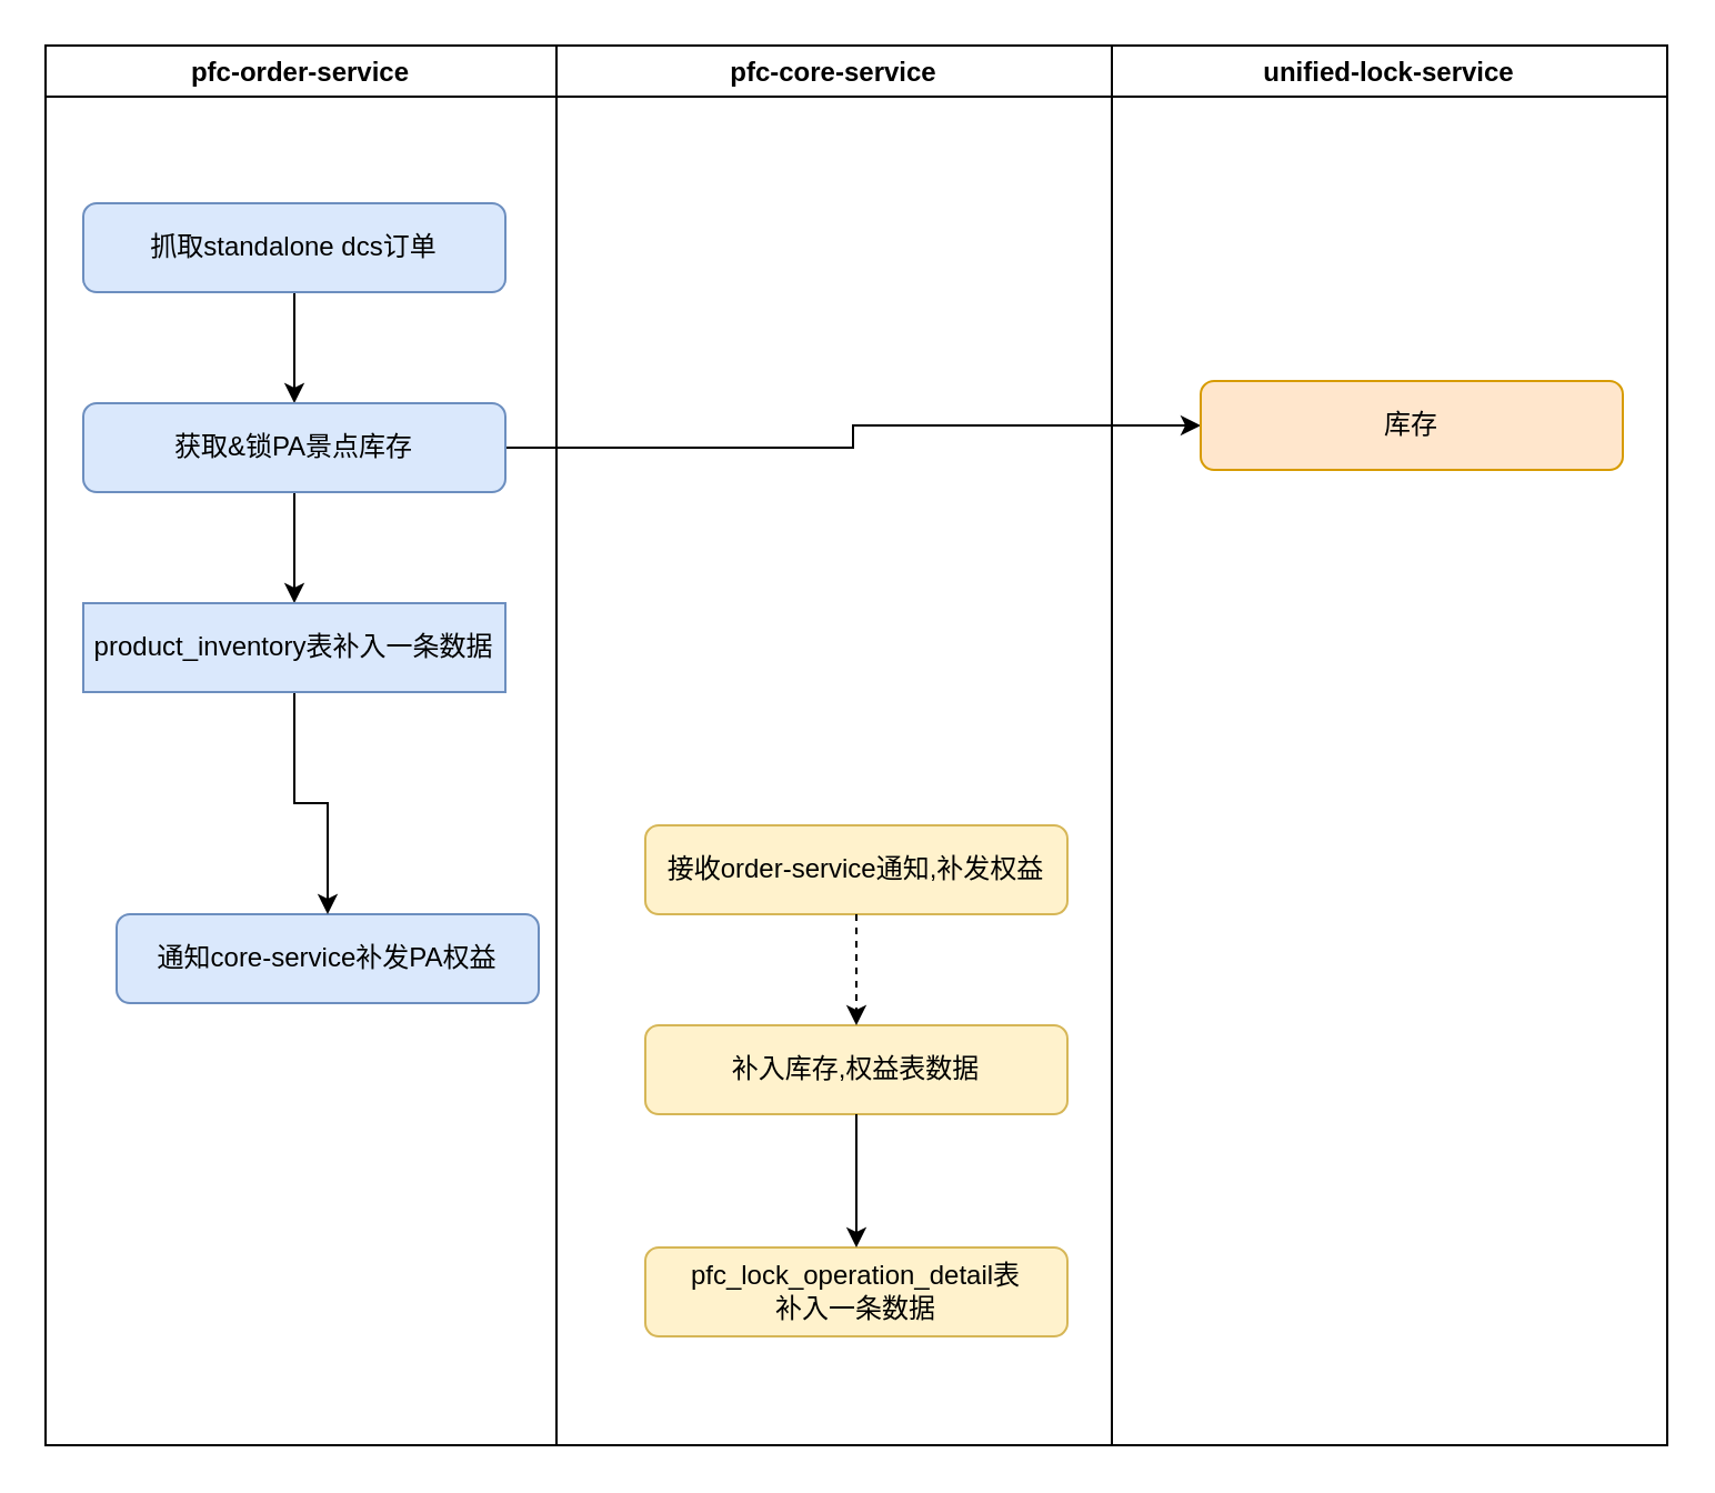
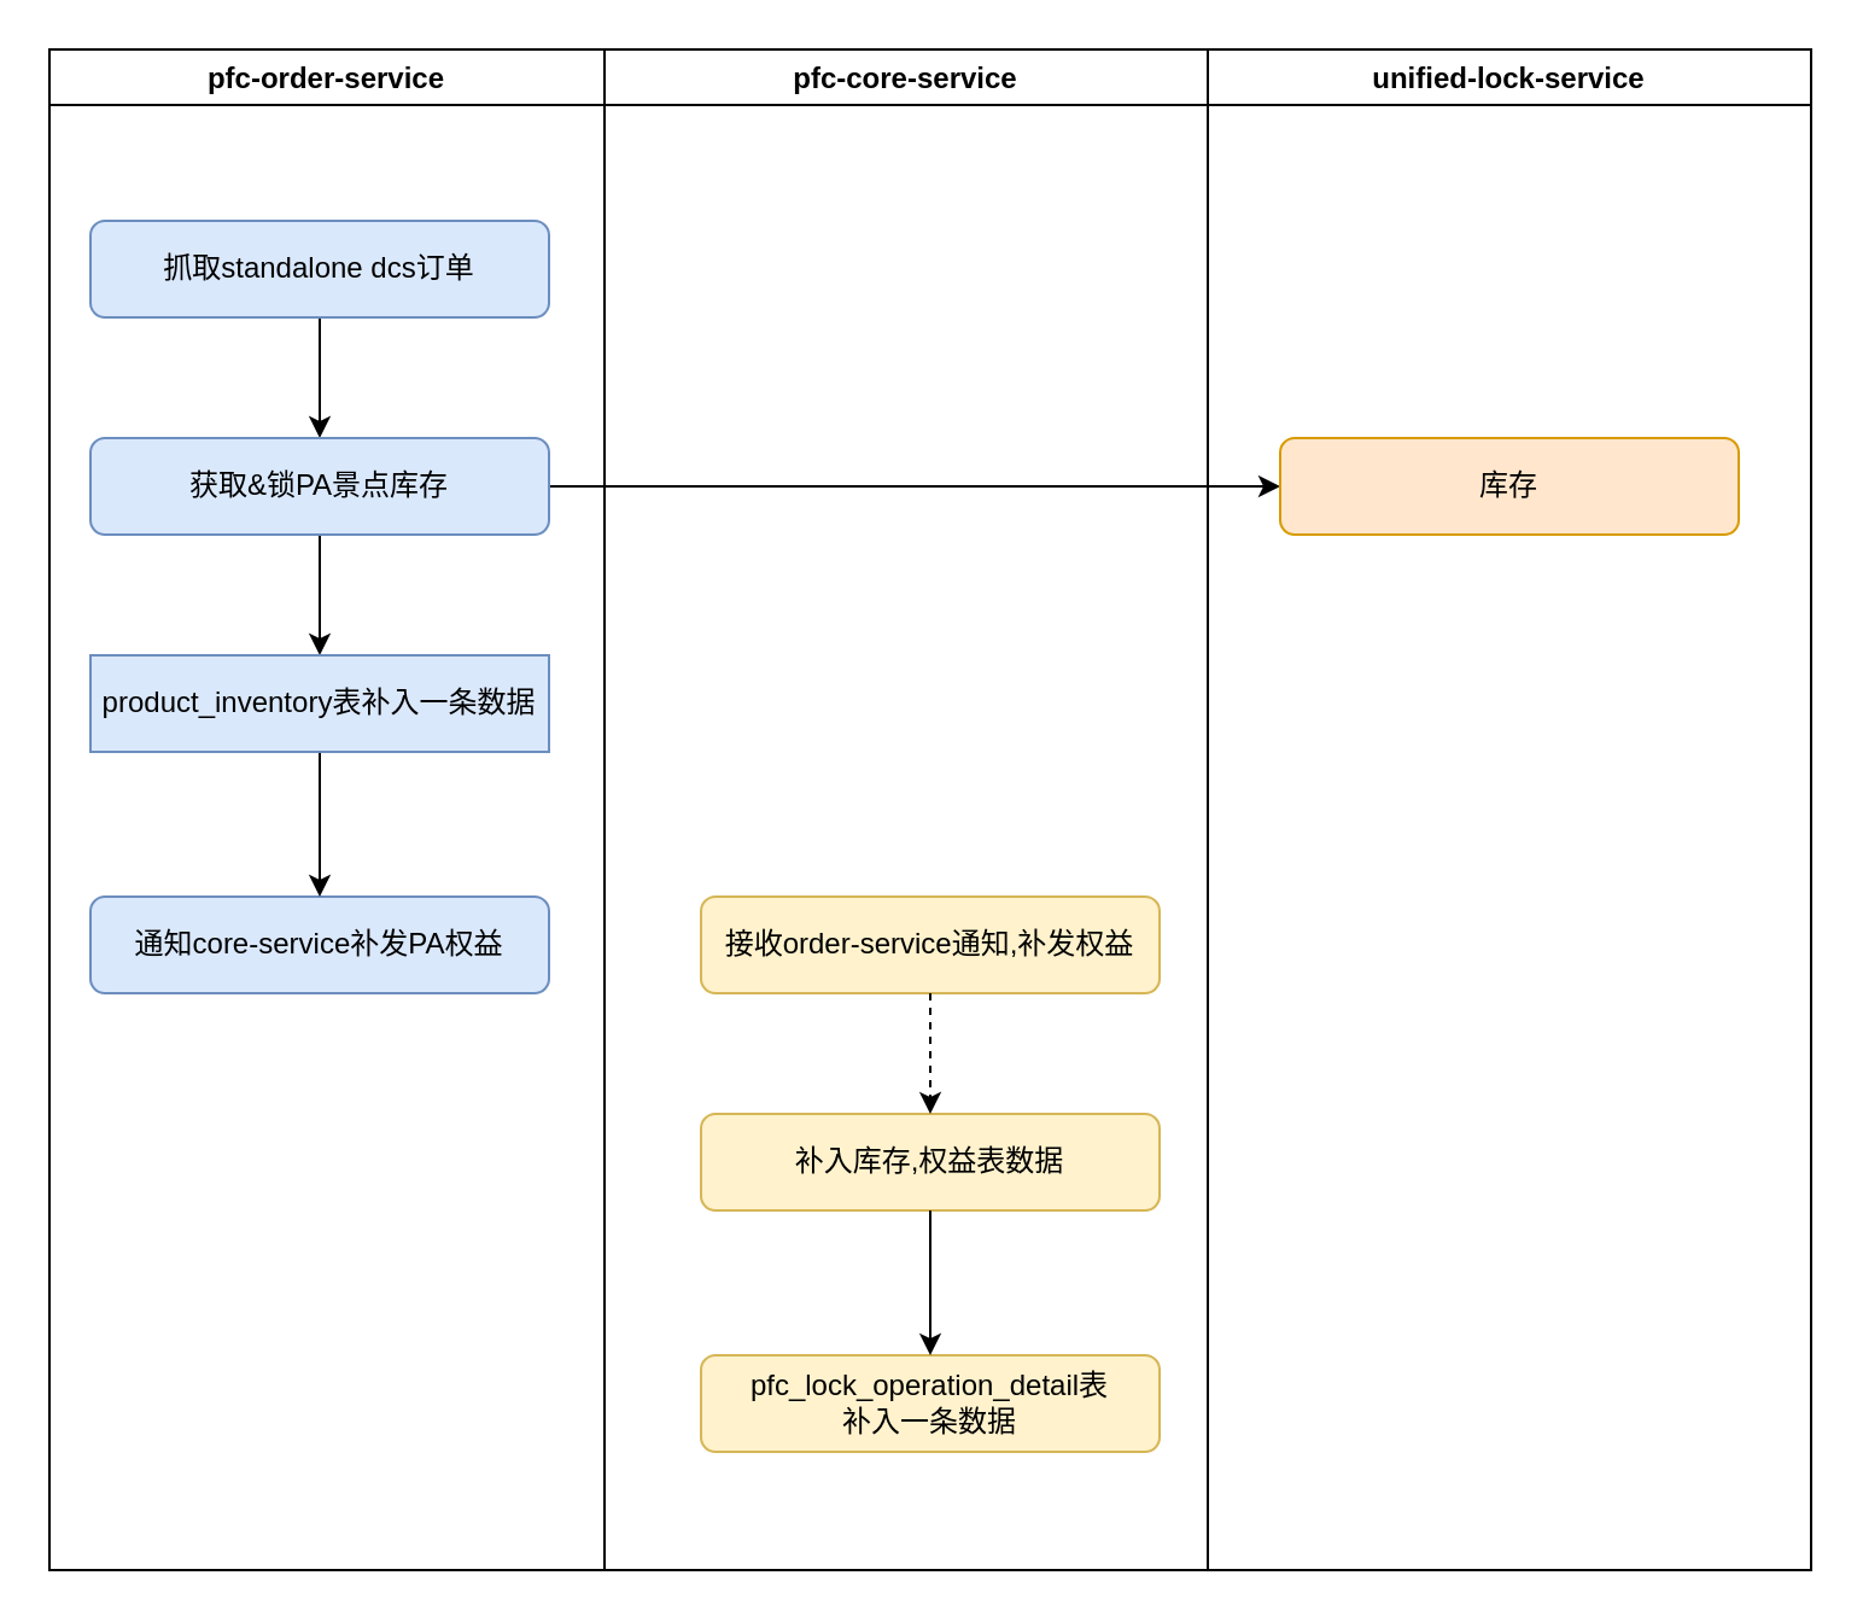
  <mxCell id="0" />
  <mxCell id="1" parent="0" />
  <mxCell id="2" style="edgeStyle=orthogonalEdgeStyle;rounded=0;orthogonalLoop=1;jettySize=auto;html=1;exitX=0.5;exitY=1;exitDx=0;exitDy=0;entryX=0.5;entryY=0;entryDx=0;entryDy=0;" parent="1" source="3" target="6" edge="1"><mxGeometry relative="1" as="geometry" /></mxCell>
  <mxCell id="3" value="抓取standalone dcs订单" style="rounded=1;whiteSpace=wrap;html=1;fillColor=#dae8fc;strokeColor=#6c8ebf;" parent="1" vertex="1"><mxGeometry x="37" y="91" width="190" height="40" as="geometry" /></mxCell>
  <mxCell id="4" style="edgeStyle=orthogonalEdgeStyle;rounded=0;orthogonalLoop=1;jettySize=auto;html=1;exitX=0.5;exitY=1;exitDx=0;exitDy=0;entryX=0.5;entryY=0;entryDx=0;entryDy=0;" parent="1" source="6" target="9" edge="1"><mxGeometry relative="1" as="geometry" /></mxCell>
  <mxCell id="5" style="edgeStyle=orthogonalEdgeStyle;rounded=0;orthogonalLoop=1;jettySize=auto;html=1;exitX=1;exitY=0.5;exitDx=0;exitDy=0;" edge="1" parent="1" source="6" target="20"><mxGeometry relative="1" as="geometry" /></mxCell>
  <mxCell id="6" value="获取&amp;amp;锁PA景点库存" style="rounded=1;whiteSpace=wrap;html=1;fillColor=#dae8fc;strokeColor=#6c8ebf;" parent="1" vertex="1"><mxGeometry x="37" y="181" width="190" height="40" as="geometry" /></mxCell>
- <mxCell id="7" value="通知core-service补发PA权益" style="rounded=1;whiteSpace=wrap;html=1;fillColor=#dae8fc;strokeColor=#6c8ebf;" parent="1" vertex="1"><mxGeometry x="52" y="411" width="190" height="40" as="geometry" /></mxCell>
+ <mxCell id="7" value="通知core-service补发PA权益" style="rounded=1;whiteSpace=wrap;html=1;fillColor=#dae8fc;strokeColor=#6c8ebf;" parent="1" vertex="1"><mxGeometry x="37" y="371" width="190" height="40" as="geometry" /></mxCell>
  <mxCell id="8" style="edgeStyle=orthogonalEdgeStyle;rounded=0;orthogonalLoop=1;jettySize=auto;html=1;exitX=0.5;exitY=1;exitDx=0;exitDy=0;entryX=0.5;entryY=0;entryDx=0;entryDy=0;" parent="1" source="9" target="7" edge="1"><mxGeometry relative="1" as="geometry" /></mxCell>
  <mxCell id="9" value="product_inventory表补入一条数据" style="whiteSpace=wrap;html=1;fillColor=#dae8fc;strokeColor=#6c8ebf;rounded=0;" parent="1" vertex="1"><mxGeometry x="37" y="271" width="190" height="40" as="geometry" /></mxCell>
  <mxCell id="10" value="pfc-order-service" style="swimlane;" vertex="1" parent="1"><mxGeometry x="20" y="20" width="230" height="630" as="geometry" /></mxCell>
  <mxCell id="11" value="pfc-core-service" style="swimlane;" vertex="1" parent="1"><mxGeometry x="250" y="20" width="250" height="630" as="geometry" /></mxCell>
  <mxCell id="12" value="接收order-service通知,补发权益" style="rounded=1;whiteSpace=wrap;html=1;fillColor=#fff2cc;strokeColor=#d6b656;" parent="11" vertex="1"><mxGeometry x="40" y="351" width="190" height="40" as="geometry" /></mxCell>
  <mxCell id="13" value="补入库存,权益表数据" style="rounded=1;whiteSpace=wrap;html=1;fillColor=#fff2cc;strokeColor=#d6b656;" parent="11" vertex="1"><mxGeometry x="40" y="441" width="190" height="40" as="geometry" /></mxCell>
  <mxCell id="14" value="pfc_lock_operation_detail表&lt;br&gt;补入一条数据" style="rounded=1;whiteSpace=wrap;html=1;fillColor=#fff2cc;strokeColor=#d6b656;" parent="11" vertex="1"><mxGeometry x="40" y="541" width="190" height="40" as="geometry" /></mxCell>
  <mxCell id="15" style="edgeStyle=orthogonalEdgeStyle;rounded=0;orthogonalLoop=1;jettySize=auto;html=1;exitX=0.5;exitY=1;exitDx=0;exitDy=0;entryX=0.5;entryY=0;entryDx=0;entryDy=0;dashed=1;" parent="11" source="12" target="13" edge="1"><mxGeometry relative="1" as="geometry" /></mxCell>
  <mxCell id="16" style="edgeStyle=orthogonalEdgeStyle;rounded=0;orthogonalLoop=1;jettySize=auto;html=1;exitX=0.5;exitY=1;exitDx=0;exitDy=0;entryX=0.5;entryY=0;entryDx=0;entryDy=0;" parent="11" source="13" target="14" edge="1"><mxGeometry relative="1" as="geometry" /></mxCell>
  <mxCell id="17" value="unified-lock-service" style="swimlane;" vertex="1" parent="1"><mxGeometry x="500" y="20" width="250" height="630" as="geometry" /></mxCell>
  <mxCell id="18" style="edgeStyle=orthogonalEdgeStyle;rounded=0;orthogonalLoop=1;jettySize=auto;html=1;exitX=0.5;exitY=1;exitDx=0;exitDy=0;entryX=0.5;entryY=0;entryDx=0;entryDy=0;" edge="1" parent="17"><mxGeometry relative="1" as="geometry"><mxPoint x="135" y="391" as="sourcePoint" /></mxGeometry></mxCell>
  <mxCell id="19" style="edgeStyle=orthogonalEdgeStyle;rounded=0;orthogonalLoop=1;jettySize=auto;html=1;exitX=0.5;exitY=1;exitDx=0;exitDy=0;entryX=0.5;entryY=0;entryDx=0;entryDy=0;" edge="1" parent="17"><mxGeometry relative="1" as="geometry"><mxPoint x="135" y="481" as="sourcePoint" /></mxGeometry></mxCell>
- <mxCell id="20" value="库存" style="rounded=1;whiteSpace=wrap;html=1;fillColor=#ffe6cc;strokeColor=#d79b00;" vertex="1" parent="17"><mxGeometry x="40" y="151" width="190" height="40" as="geometry" /></mxCell>
+ <mxCell id="20" value="库存" style="rounded=1;whiteSpace=wrap;html=1;fillColor=#ffe6cc;strokeColor=#d79b00;" vertex="1" parent="17"><mxGeometry x="30" y="161" width="190" height="40" as="geometry" /></mxCell>
